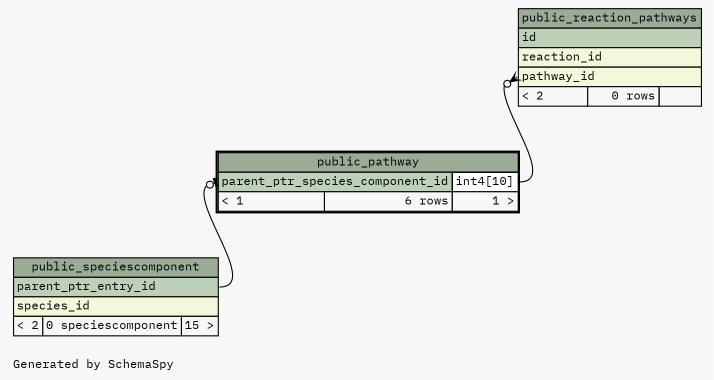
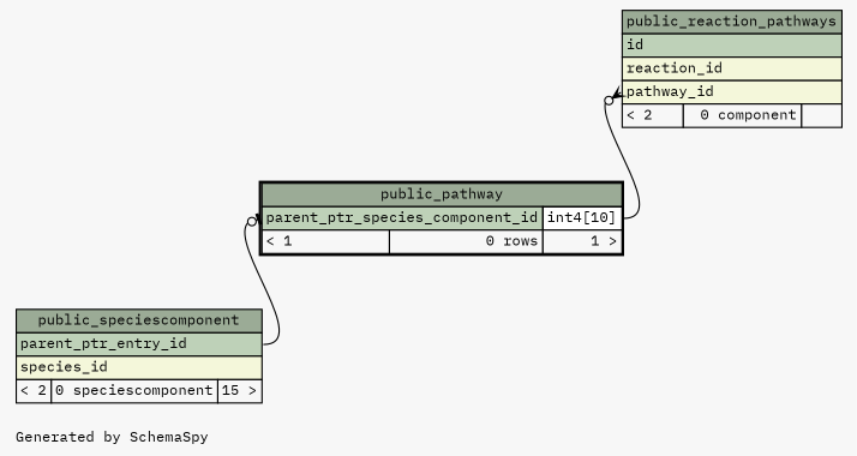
  digraph {
    bgcolor="#f7f7f7"
    fontname="IBM Plex Mono"
    fontsize=11
    label="\nGenerated by SchemaSpy"
    labeljust=l
    nodesep=0.18
    rankdir=TB
    ranksep=0.46
    node [fontname="IBM Plex Mono" fontsize=11 shape=plaintext]
    edge [arrowhead=none arrowsize=0.8 dir=back fontname="IBM Plex Mono"]
-   n1 [label=<     <TABLE BORDER="2" CELLBORDER="1" CELLSPACING="0" BGCOLOR="#ffffff">       <TR><TD COLSPAN="3" BGCOLOR="#9bab96" ALIGN="CENTER">public_pathway</TD></TR>       <TR><TD PORT="parent_ptr_species_component_id" COLSPAN="2" BGCOLOR="#bed1b8" ALIGN="LEFT">parent_ptr_species_component_id</TD><TD PORT="parent_ptr_species_component_id.type" ALIGN="LEFT">int4[10]</TD></TR>       <TR><TD ALIGN="LEFT" BGCOLOR="#f7f7f7">&lt; 1</TD><TD ALIGN="RIGHT" BGCOLOR="#f7f7f7">6 rows</TD><TD ALIGN="RIGHT" BGCOLOR="#f7f7f7">1 &gt;</TD></TR>     </TABLE>>]
+   n1 [label=<     <TABLE BORDER="2" CELLBORDER="1" CELLSPACING="0" BGCOLOR="#ffffff">       <TR><TD COLSPAN="3" BGCOLOR="#9bab96" ALIGN="CENTER">public_pathway</TD></TR>       <TR><TD PORT="parent_ptr_species_component_id" COLSPAN="2" BGCOLOR="#bed1b8" ALIGN="LEFT">parent_ptr_species_component_id</TD><TD PORT="parent_ptr_species_component_id.type" ALIGN="LEFT">int4[10]</TD></TR>       <TR><TD ALIGN="LEFT" BGCOLOR="#f7f7f7">&lt; 1</TD><TD ALIGN="RIGHT" BGCOLOR="#f7f7f7">0 rows</TD><TD ALIGN="RIGHT" BGCOLOR="#f7f7f7">1 &gt;</TD></TR>     </TABLE>>]
    n2 [label=<     <TABLE BORDER="0" CELLBORDER="1" CELLSPACING="0" BGCOLOR="#ffffff">       <TR><TD COLSPAN="3" BGCOLOR="#9bab96" ALIGN="CENTER">public_speciescomponent</TD></TR>       <TR><TD PORT="parent_ptr_entry_id" COLSPAN="3" BGCOLOR="#bed1b8" ALIGN="LEFT">parent_ptr_entry_id</TD></TR>       <TR><TD PORT="species_id" COLSPAN="3" BGCOLOR="#f4f7da" ALIGN="LEFT">species_id</TD></TR>       <TR><TD ALIGN="LEFT" BGCOLOR="#f7f7f7">&lt; 2</TD><TD ALIGN="RIGHT" BGCOLOR="#f7f7f7">0 speciescomponent</TD><TD ALIGN="RIGHT" BGCOLOR="#f7f7f7">15 &gt;</TD></TR>     </TABLE>>]
-   n3 [label=<     <TABLE BORDER="0" CELLBORDER="1" CELLSPACING="0" BGCOLOR="#ffffff">       <TR><TD COLSPAN="3" BGCOLOR="#9bab96" ALIGN="CENTER">public_reaction_pathways</TD></TR>       <TR><TD PORT="id" COLSPAN="3" BGCOLOR="#bed1b8" ALIGN="LEFT">id</TD></TR>       <TR><TD PORT="reaction_id" COLSPAN="3" BGCOLOR="#f4f7da" ALIGN="LEFT">reaction_id</TD></TR>       <TR><TD PORT="pathway_id" COLSPAN="3" BGCOLOR="#f4f7da" ALIGN="LEFT">pathway_id</TD></TR>       <TR><TD ALIGN="LEFT" BGCOLOR="#f7f7f7">&lt; 2</TD><TD ALIGN="RIGHT" BGCOLOR="#f7f7f7">0 rows</TD><TD ALIGN="RIGHT" BGCOLOR="#f7f7f7">  </TD></TR>     </TABLE>>]
+   n3 [label=<     <TABLE BORDER="0" CELLBORDER="1" CELLSPACING="0" BGCOLOR="#ffffff">       <TR><TD COLSPAN="3" BGCOLOR="#9bab96" ALIGN="CENTER">public_reaction_pathways</TD></TR>       <TR><TD PORT="id" COLSPAN="3" BGCOLOR="#bed1b8" ALIGN="LEFT">id</TD></TR>       <TR><TD PORT="reaction_id" COLSPAN="3" BGCOLOR="#f4f7da" ALIGN="LEFT">reaction_id</TD></TR>       <TR><TD PORT="pathway_id" COLSPAN="3" BGCOLOR="#f4f7da" ALIGN="LEFT">pathway_id</TD></TR>       <TR><TD ALIGN="LEFT" BGCOLOR="#f7f7f7">&lt; 2</TD><TD ALIGN="RIGHT" BGCOLOR="#f7f7f7">0 component</TD><TD ALIGN="RIGHT" BGCOLOR="#f7f7f7">  </TD></TR>     </TABLE>>]
    n1 -> n2 [arrowtail=teeodot headport="parent_ptr_entry_id:e" tailport="parent_ptr_species_component_id:w"]
    n3 -> n1 [arrowtail=crowodot headport="parent_ptr_species_component_id.type:e" tailport="pathway_id:w"]
  }
